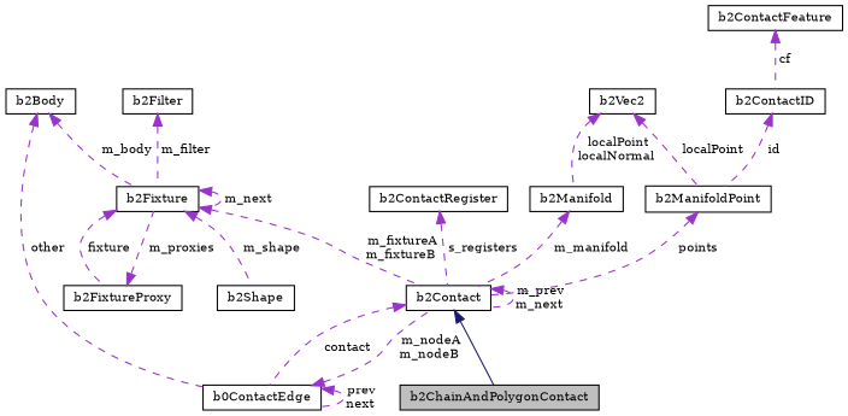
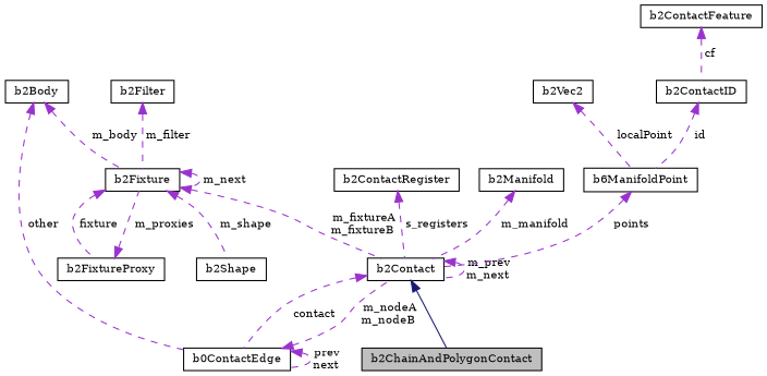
  digraph {
    fontname="DejaVu Serif"
    node [color=black fillcolor=white fontname="DejaVu Serif" fontsize=10 shape=record style=filled]
    edge [color=darkorchid3 dir=back fontname="DejaVu Serif" fontsize=10 labelfontname=Helvetica labelfontsize=10 style=dashed]
    n1 [fillcolor=grey75 fontcolor=black height=0.2 label=b2ChainAndPolygonContact width=0.4]
    n2 [height=0.2 label=b2Contact width=0.4]
    n3 [height=0.2 label=b0ContactEdge width=0.4]
    n4 [height=0.2 label=b2ContactRegister width=0.4]
    n5 [height=0.2 label=b2Manifold width=0.4]
    n6 [height=0.2 label=b2Vec2 width=0.4]
-   n7 [height=0.2 label=b2ManifoldPoint width=0.4]
+   n7 [height=0.2 label=b6ManifoldPoint width=0.4]
    n8 [height=0.2 label=b2ContactID width=0.4]
    n9 [height=0.2 label=b2ContactFeature width=0.4]
    n10 [height=0.2 label=b2Fixture width=0.4]
    n11 [height=0.2 label=b2FixtureProxy width=0.4]
    n12 [height=0.2 label=b2Shape width=0.4]
    n13 [height=0.2 label=b2Body width=0.4]
    n14 [height=0.2 label=b2Filter width=0.4]
    n2 -> n1 [color=midnightblue style=solid]
    n2 -> n2 [label=" m_prev\nm_next"]
    n2 -> n3 [label=" contact"]
    n3 -> n2 [label=" m_nodeA\nm_nodeB"]
    n3 -> n3 [label=" prev\nnext"]
    n4 -> n2 [label=" s_registers"]
    n5 -> n2 [label=" m_manifold"]
-   n6 -> n5 [label=" localPoint\nlocalNormal"]
    n6 -> n7 [label=" localPoint"]
    n7 -> n2 [label=" points"]
    n8 -> n7 [label=" id"]
    n9 -> n8 [label=" cf"]
    n10 -> n2 [label=" m_fixtureA\nm_fixtureB"]
    n10 -> n10 [label=" m_next"]
    n10 -> n11 [label=" fixture"]
    n10 -> n12 [label=" m_shape"]
    n11 -> n10 [label=" m_proxies"]
    n13 -> n3 [label=" other"]
    n13 -> n10 [label=" m_body"]
    n14 -> n10 [label=" m_filter"]
  }
